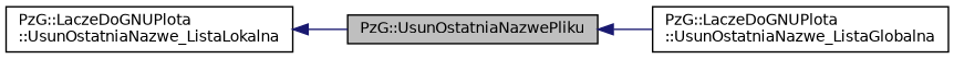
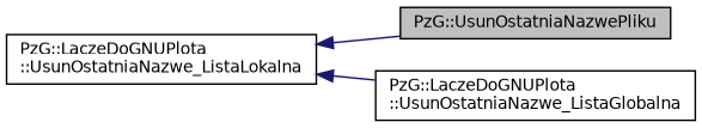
  digraph {
    rankdir=LR
    node [color=black fillcolor=white fontname=Helvetica fontsize=10 shape=record style=filled]
    edge [color=midnightblue dir=back fontname=Helvetica fontsize=10 labelfontname=Helvetica labelfontsize=10 style=solid]
    n1 [fillcolor=grey75 fontcolor=black height=0.2 label="PzG::UsunOstatniaNazwePliku" width=0.4]
    n2 [height=0.2 label="PzG::LaczeDoGNUPlota\l::UsunOstatniaNazwe_ListaGlobalna" width=0.4]
    n3 [height=0.2 label="PzG::LaczeDoGNUPlota\l::UsunOstatniaNazwe_ListaLokalna" width=0.4]
-   n1 -> n2
+   n3 -> n2
    n3 -> n1
  }
